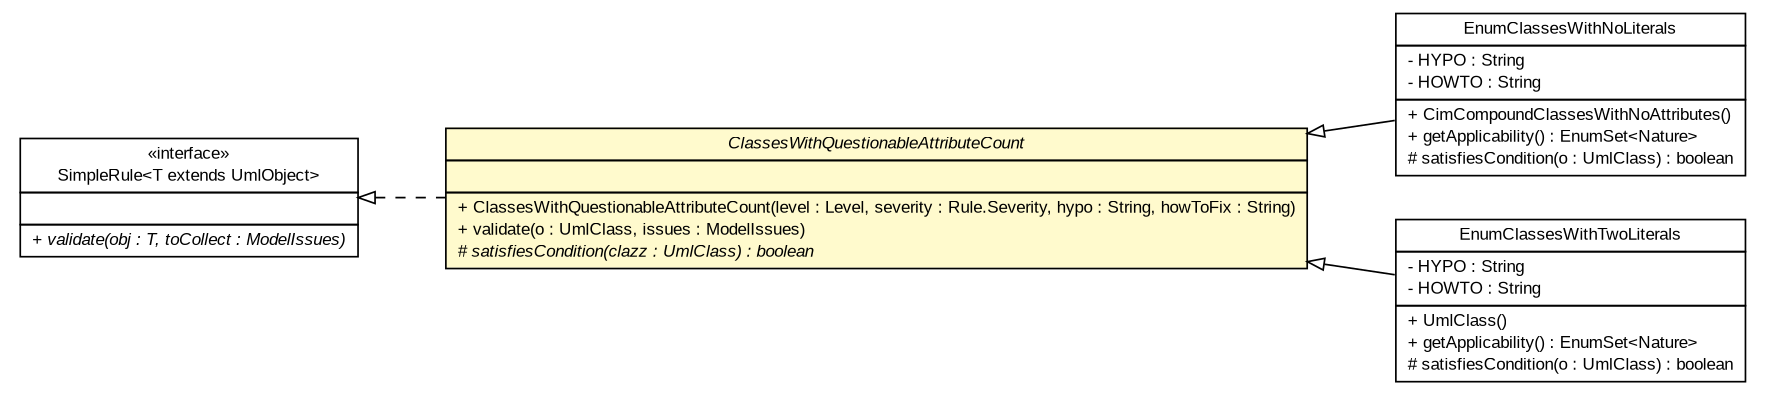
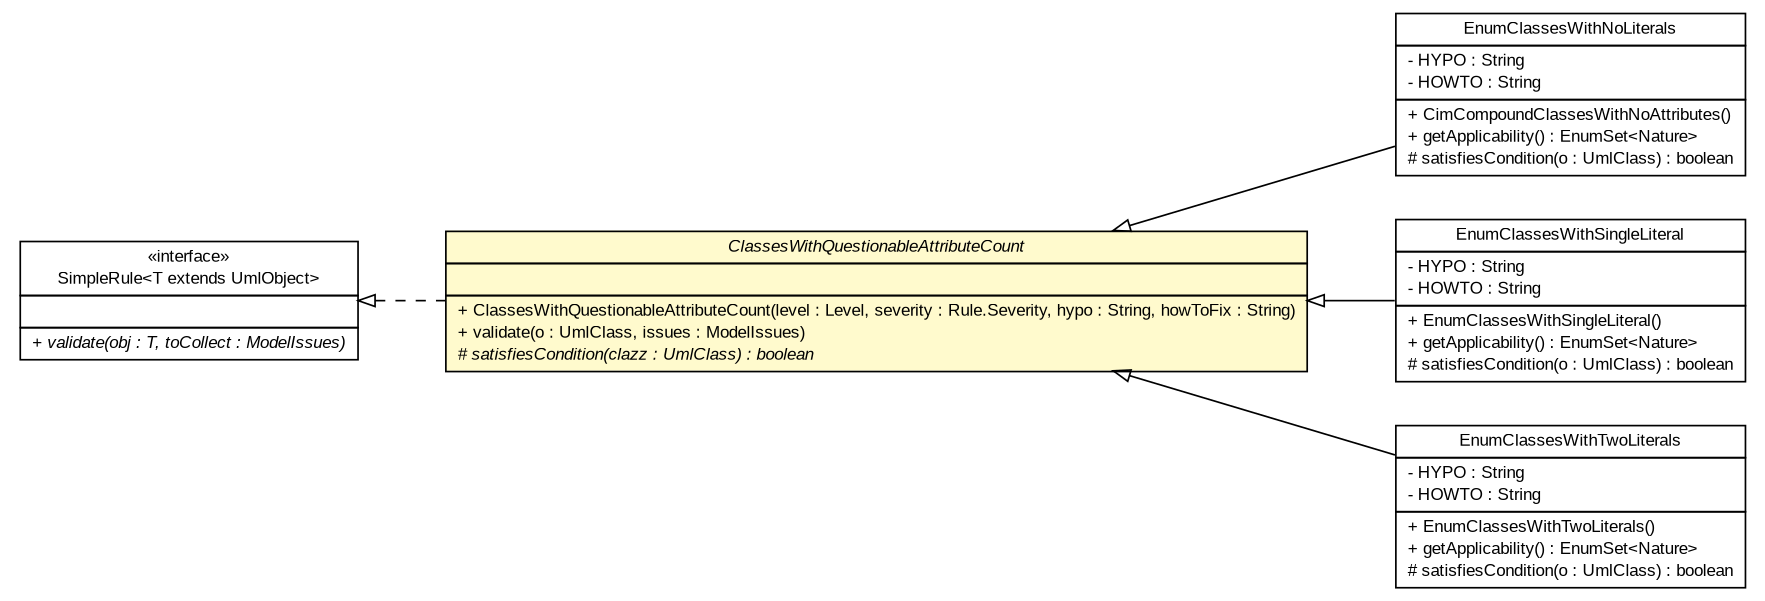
  digraph {
    nodesep=0.25
    rankdir=LR
    ranksep=0.5
    node [fontcolor=black fontname=arial fontsize=10.0 shape=plaintext]
    edge [arrowtail=empty dir=back fontname=arial fontsize=10 headport=p labelfontname=arial labelfontsize=10 tailport=p]
    n1 [label=<<table title="org.tanjakostic.jcleancim.validation.SimpleRule" border="0" cellborder="1" cellspacing="0" cellpadding="2" port="p" href="./SimpleRule.html"> 		<tr><td><table border="0" cellspacing="0" cellpadding="1"> <tr><td align="center" balign="center"> &#171;interface&#187; </td></tr> <tr><td align="center" balign="center"> SimpleRule&lt;T extends UmlObject&gt; </td></tr> 		</table></td></tr> 		<tr><td><table border="0" cellspacing="0" cellpadding="1"> <tr><td align="left" balign="left">  </td></tr> 		</table></td></tr> 		<tr><td><table border="0" cellspacing="0" cellpadding="1"> <tr><td align="left" balign="left"><font face="Arial Italic" point-size="10.0"> + validate(obj : T, toCollect : ModelIssues) </font></td></tr> 		</table></td></tr> 		</table>>]
    n2 [label=<<table title="org.tanjakostic.jcleancim.validation.ClassValidator.ClassesWithQuestionableAttributeCount" border="0" cellborder="1" cellspacing="0" cellpadding="2" port="p" bgcolor="lemonChiffon" href="./ClassValidator.ClassesWithQuestionableAttributeCount.html"> 		<tr><td><table border="0" cellspacing="0" cellpadding="1"> <tr><td align="center" balign="center"><font face="Arial Italic"> ClassesWithQuestionableAttributeCount </font></td></tr> 		</table></td></tr> 		<tr><td><table border="0" cellspacing="0" cellpadding="1"> <tr><td align="left" balign="left">  </td></tr> 		</table></td></tr> 		<tr><td><table border="0" cellspacing="0" cellpadding="1"> <tr><td align="left" balign="left"> + ClassesWithQuestionableAttributeCount(level : Level, severity : Rule.Severity, hypo : String, howToFix : String) </td></tr> <tr><td align="left" balign="left"> + validate(o : UmlClass, issues : ModelIssues) </td></tr> <tr><td align="left" balign="left"><font face="Arial Italic" point-size="10.0"> # satisfiesCondition(clazz : UmlClass) : boolean </font></td></tr> 		</table></td></tr> 		</table>>]
    n3 [label=<<table title="org.tanjakostic.jcleancim.validation.ClassValidator.EnumClassesWithNoLiterals" border="0" cellborder="1" cellspacing="0" cellpadding="2" port="p" href="./ClassValidator.EnumClassesWithNoLiterals.html"> 		<tr><td><table border="0" cellspacing="0" cellpadding="1"> <tr><td align="center" balign="center"> EnumClassesWithNoLiterals </td></tr> 		</table></td></tr> 		<tr><td><table border="0" cellspacing="0" cellpadding="1"> <tr><td align="left" balign="left"> - HYPO : String </td></tr> <tr><td align="left" balign="left"> - HOWTO : String </td></tr> 		</table></td></tr> 		<tr><td><table border="0" cellspacing="0" cellpadding="1"> <tr><td align="left" balign="left"> + CimCompoundClassesWithNoAttributes() </td></tr> <tr><td align="left" balign="left"> + getApplicability() : EnumSet&lt;Nature&gt; </td></tr> <tr><td align="left" balign="left"> # satisfiesCondition(o : UmlClass) : boolean </td></tr> 		</table></td></tr> 		</table>>]
-   n5 [label=<<table title="org.tanjakostic.jcleancim.validation.ClassValidator.EnumClassesWithTwoLiterals" border="0" cellborder="1" cellspacing="0" cellpadding="2" port="p" href="./ClassValidator.EnumClassesWithTwoLiterals.html"> 		<tr><td><table border="0" cellspacing="0" cellpadding="1"> <tr><td align="center" balign="center"> EnumClassesWithTwoLiterals </td></tr> 		</table></td></tr> 		<tr><td><table border="0" cellspacing="0" cellpadding="1"> <tr><td align="left" balign="left"> - HYPO : String </td></tr> <tr><td align="left" balign="left"> - HOWTO : String </td></tr> 		</table></td></tr> 		<tr><td><table border="0" cellspacing="0" cellpadding="1"> <tr><td align="left" balign="left"> + UmlClass() </td></tr> <tr><td align="left" balign="left"> + getApplicability() : EnumSet&lt;Nature&gt; </td></tr> <tr><td align="left" balign="left"> # satisfiesCondition(o : UmlClass) : boolean </td></tr> 		</table></td></tr> 		</table>>]
+   n4 [label=<<table title="org.tanjakostic.jcleancim.validation.ClassValidator.EnumClassesWithSingleLiteral" border="0" cellborder="1" cellspacing="0" cellpadding="2" port="p" href="./ClassValidator.EnumClassesWithSingleLiteral.html"> 		<tr><td><table border="0" cellspacing="0" cellpadding="1"> <tr><td align="center" balign="center"> EnumClassesWithSingleLiteral </td></tr> 		</table></td></tr> 		<tr><td><table border="0" cellspacing="0" cellpadding="1"> <tr><td align="left" balign="left"> - HYPO : String </td></tr> <tr><td align="left" balign="left"> - HOWTO : String </td></tr> 		</table></td></tr> 		<tr><td><table border="0" cellspacing="0" cellpadding="1"> <tr><td align="left" balign="left"> + EnumClassesWithSingleLiteral() </td></tr> <tr><td align="left" balign="left"> + getApplicability() : EnumSet&lt;Nature&gt; </td></tr> <tr><td align="left" balign="left"> # satisfiesCondition(o : UmlClass) : boolean </td></tr> 		</table></td></tr> 		</table>>]
+   n5 [label=<<table title="org.tanjakostic.jcleancim.validation.ClassValidator.EnumClassesWithTwoLiterals" border="0" cellborder="1" cellspacing="0" cellpadding="2" port="p" href="./ClassValidator.EnumClassesWithTwoLiterals.html"> 		<tr><td><table border="0" cellspacing="0" cellpadding="1"> <tr><td align="center" balign="center"> EnumClassesWithTwoLiterals </td></tr> 		</table></td></tr> 		<tr><td><table border="0" cellspacing="0" cellpadding="1"> <tr><td align="left" balign="left"> - HYPO : String </td></tr> <tr><td align="left" balign="left"> - HOWTO : String </td></tr> 		</table></td></tr> 		<tr><td><table border="0" cellspacing="0" cellpadding="1"> <tr><td align="left" balign="left"> + EnumClassesWithTwoLiterals() </td></tr> <tr><td align="left" balign="left"> + getApplicability() : EnumSet&lt;Nature&gt; </td></tr> <tr><td align="left" balign="left"> # satisfiesCondition(o : UmlClass) : boolean </td></tr> 		</table></td></tr> 		</table>>]
    n1 -> n2 [style=dashed]
    n2 -> n3
+   n2 -> n4
    n2 -> n5
  }
